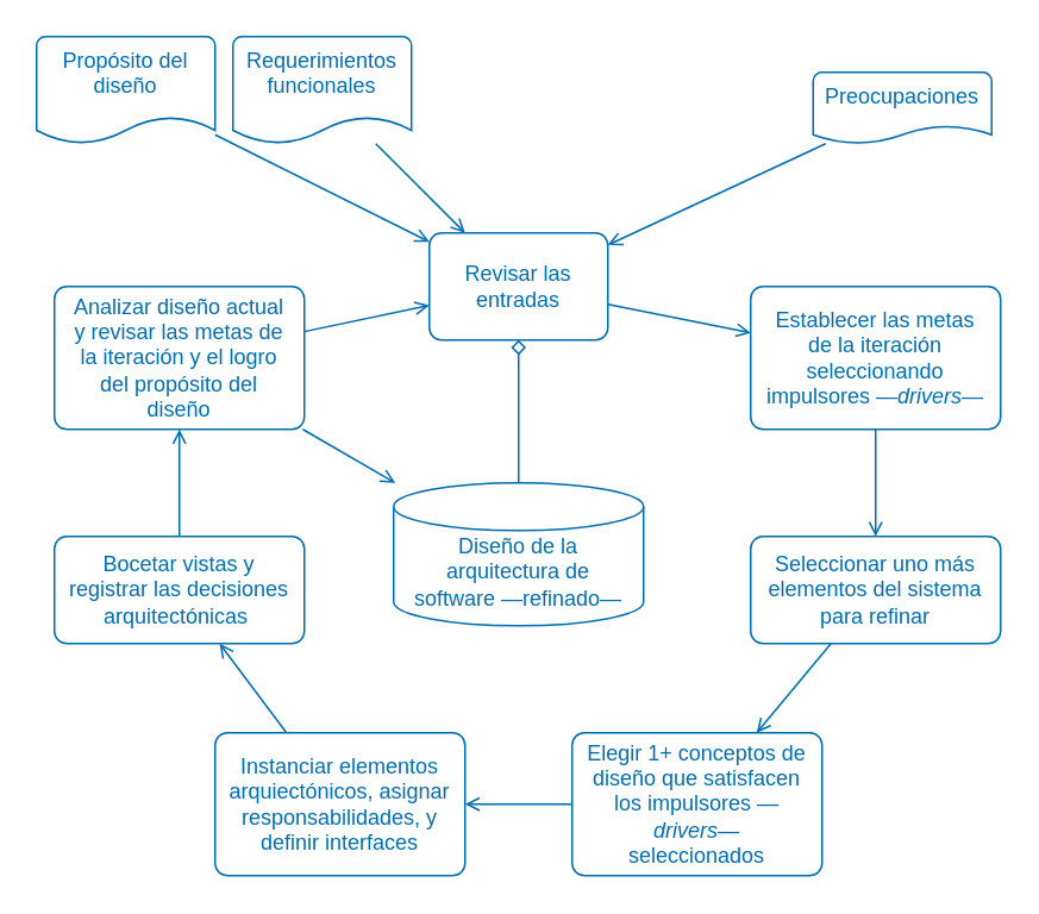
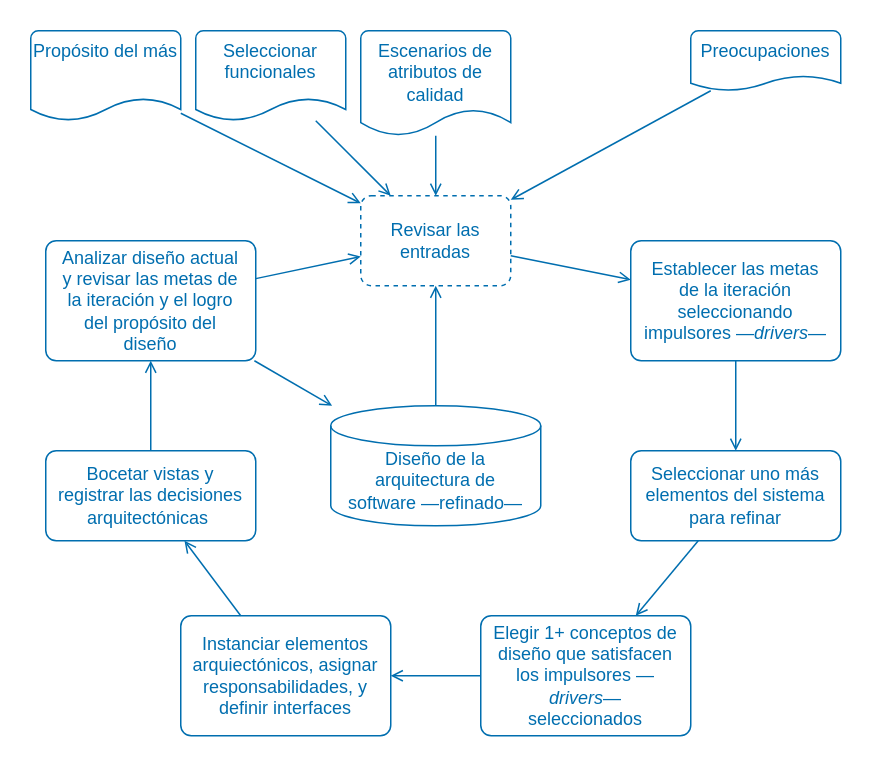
  <mxCell id="0" />
  <mxCell id="1" parent="0" />
- <mxCell id="2" value="Propósito del diseño" style="strokeWidth=1;html=1;shape=mxgraph.flowchart.document2;whiteSpace=wrap;size=0.25;verticalAlign=top;fillColor=none;fontColor=#006EAF;strokeColor=#006EAF;" parent="1" vertex="1"><mxGeometry x="20" y="20" width="100" height="60" as="geometry" /></mxCell>
- <mxCell id="3" value="Requerimientos funcionales" style="strokeWidth=1;html=1;shape=mxgraph.flowchart.document2;whiteSpace=wrap;size=0.25;verticalAlign=top;fillColor=none;fontColor=#006EAF;strokeColor=#006EAF;" parent="1" vertex="1"><mxGeometry x="130" y="20" width="100" height="60" as="geometry" /></mxCell>
- <mxCell id="5" value="Preocupaciones" style="strokeWidth=1;html=1;shape=mxgraph.flowchart.document2;whiteSpace=wrap;size=0.25;verticalAlign=top;fillColor=none;fontColor=#006EAF;strokeColor=#006EAF;" parent="1" vertex="1"><mxGeometry x="455" y="40" width="100" height="40" as="geometry" /></mxCell>
- <mxCell id="6" value="Revisar las entradas" style="rounded=1;whiteSpace=wrap;html=1;absoluteArcSize=1;arcSize=14;strokeWidth=1;fillColor=none;fontColor=#006EAF;strokeColor=#006EAF;" parent="1" vertex="1"><mxGeometry x="240" y="130" width="100" height="60" as="geometry" /></mxCell>
+ <mxCell id="2" value="Propósito del más" style="strokeWidth=1;html=1;shape=mxgraph.flowchart.document2;whiteSpace=wrap;size=0.25;verticalAlign=top;fillColor=none;fontColor=#006EAF;strokeColor=#006EAF;" parent="1" vertex="1"><mxGeometry x="20" y="20" width="100" height="60" as="geometry" /></mxCell>
+ <mxCell id="3" value="Seleccionar funcionales" style="strokeWidth=1;html=1;shape=mxgraph.flowchart.document2;whiteSpace=wrap;size=0.25;verticalAlign=top;fillColor=none;fontColor=#006EAF;strokeColor=#006EAF;" parent="1" vertex="1"><mxGeometry x="130" y="20" width="100" height="60" as="geometry" /></mxCell>
+ <mxCell id="4" value="Escenarios de atributos de calidad" style="strokeWidth=1;html=1;shape=mxgraph.flowchart.document2;whiteSpace=wrap;size=0.25;verticalAlign=top;fillColor=none;fontColor=#006EAF;strokeColor=#006EAF;" parent="1" vertex="1"><mxGeometry x="240" y="20" width="100" height="70" as="geometry" /></mxCell>
+ <mxCell id="5" value="Preocupaciones" style="strokeWidth=1;html=1;shape=mxgraph.flowchart.document2;whiteSpace=wrap;size=0.25;verticalAlign=top;fillColor=none;fontColor=#006EAF;strokeColor=#006EAF;" parent="1" vertex="1"><mxGeometry x="460" y="20" width="100" height="40" as="geometry" /></mxCell>
+ <mxCell id="6" value="Revisar las entradas" style="rounded=1;whiteSpace=wrap;html=1;absoluteArcSize=1;arcSize=14;strokeWidth=1;fillColor=none;fontColor=#006EAF;strokeColor=#006EAF;dashed=1;" parent="1" vertex="1"><mxGeometry x="240" y="130" width="100" height="60" as="geometry" /></mxCell>
  <mxCell id="7" value="Establecer las metas de la iteración seleccionando impulsores —&lt;i&gt;drivers&lt;/i&gt;—" style="rounded=1;whiteSpace=wrap;html=1;absoluteArcSize=1;arcSize=14;strokeWidth=1;fillColor=none;fontColor=#006EAF;strokeColor=#006EAF;spacingLeft=6;spacingRight=6;" parent="1" vertex="1"><mxGeometry x="420" y="160" width="140" height="80" as="geometry" /></mxCell>
  <mxCell id="8" value="Seleccionar uno más elementos del sistema para refinar" style="rounded=1;whiteSpace=wrap;html=1;absoluteArcSize=1;arcSize=14;strokeWidth=1;fillColor=none;fontColor=#006EAF;strokeColor=#006EAF;spacingLeft=6;spacingRight=6;" parent="1" vertex="1"><mxGeometry x="420" y="300" width="140" height="60" as="geometry" /></mxCell>
  <mxCell id="9" value="Elegir 1+ conceptos de diseño que satisfacen los impulsores —&lt;i&gt;drivers&lt;/i&gt;— seleccionados" style="rounded=1;whiteSpace=wrap;html=1;absoluteArcSize=1;arcSize=14;strokeWidth=1;fillColor=none;fontColor=#006EAF;strokeColor=#006EAF;spacingLeft=6;spacingRight=6;" parent="1" vertex="1"><mxGeometry x="320" y="410" width="140" height="80" as="geometry" /></mxCell>
  <mxCell id="10" value="Instanciar elementos arquiectónicos, asignar responsabilidades, y definir interfaces" style="rounded=1;whiteSpace=wrap;html=1;absoluteArcSize=1;arcSize=14;strokeWidth=1;fillColor=none;fontColor=#006EAF;strokeColor=#006EAF;spacingLeft=6;spacingRight=6;" parent="1" vertex="1"><mxGeometry x="120" y="410" width="140" height="80" as="geometry" /></mxCell>
  <mxCell id="11" value="Bocetar vistas y registrar las decisiones arquitectónicas&amp;nbsp;" style="rounded=1;whiteSpace=wrap;html=1;absoluteArcSize=1;arcSize=14;strokeWidth=1;fillColor=none;fontColor=#006EAF;strokeColor=#006EAF;spacingLeft=6;spacingRight=6;" parent="1" vertex="1"><mxGeometry x="30" y="300" width="140" height="60" as="geometry" /></mxCell>
  <mxCell id="12" value="" style="edgeStyle=none;html=1;endArrow=open;endFill=0;fillColor=#1ba1e2;strokeColor=#006EAF;fontColor=#006EAF;" parent="1" source="2" target="6" edge="1"><mxGeometry relative="1" as="geometry" /></mxCell>
  <mxCell id="13" value="Analizar diseño actual y revisar las metas de la iteración y el logro del propósito del diseño" style="rounded=1;whiteSpace=wrap;html=1;absoluteArcSize=1;arcSize=14;strokeWidth=1;fillColor=none;fontColor=#006EAF;strokeColor=#006EAF;spacingLeft=6;spacingRight=6;" parent="1" vertex="1"><mxGeometry x="30" y="160" width="140" height="80" as="geometry" /></mxCell>
  <mxCell id="14" value="Diseño de la arquitectura de software —refinado—" style="strokeWidth=1;html=1;shape=mxgraph.flowchart.database;whiteSpace=wrap;fillColor=none;fontColor=#006EAF;strokeColor=#006EAF;spacingLeft=6;spacingRight=6;verticalAlign=bottom;spacingBottom=6;" parent="1" vertex="1"><mxGeometry x="220" y="270" width="140" height="80" as="geometry" /></mxCell>
  <mxCell id="15" value="" style="edgeStyle=none;html=1;endArrow=open;endFill=0;fillColor=#1ba1e2;strokeColor=#006EAF;fontColor=#006EAF;" parent="1" source="3" target="6" edge="1"><mxGeometry relative="1" as="geometry"><mxPoint x="130" y="85" as="sourcePoint" /><mxPoint x="250" y="145" as="targetPoint" /></mxGeometry></mxCell>
+ <mxCell id="16" value="" style="edgeStyle=none;html=1;endArrow=open;endFill=0;fillColor=#1ba1e2;strokeColor=#006EAF;fontColor=#006EAF;" parent="1" source="4" target="6" edge="1"><mxGeometry relative="1" as="geometry"><mxPoint x="220" y="90" as="sourcePoint" /><mxPoint x="270" y="140" as="targetPoint" /></mxGeometry></mxCell>
  <mxCell id="17" value="" style="edgeStyle=none;html=1;endArrow=open;endFill=0;fillColor=#1ba1e2;strokeColor=#006EAF;fontColor=#006EAF;" parent="1" source="5" target="6" edge="1"><mxGeometry relative="1" as="geometry"><mxPoint x="391.667" y="70" as="sourcePoint" /><mxPoint x="327.5" y="140" as="targetPoint" /></mxGeometry></mxCell>
  <mxCell id="18" value="" style="edgeStyle=none;html=1;endArrow=open;endFill=0;fillColor=#1ba1e2;strokeColor=#006EAF;fontColor=#006EAF;" parent="1" source="6" target="7" edge="1"><mxGeometry relative="1" as="geometry"><mxPoint x="483.333" y="70" as="sourcePoint" /><mxPoint x="350" y="142.727" as="targetPoint" /></mxGeometry></mxCell>
  <mxCell id="19" value="" style="edgeStyle=none;html=1;endArrow=open;endFill=0;fillColor=#1ba1e2;strokeColor=#006EAF;fontColor=#006EAF;" parent="1" source="7" target="8" edge="1"><mxGeometry relative="1" as="geometry"><mxPoint x="350" y="177.5" as="sourcePoint" /><mxPoint x="430" y="189.5" as="targetPoint" /></mxGeometry></mxCell>
  <mxCell id="20" value="" style="edgeStyle=none;html=1;endArrow=open;endFill=0;fillColor=#1ba1e2;strokeColor=#006EAF;fontColor=#006EAF;" parent="1" source="8" target="9" edge="1"><mxGeometry relative="1" as="geometry"><mxPoint x="500" y="240" as="sourcePoint" /><mxPoint x="500" y="300" as="targetPoint" /></mxGeometry></mxCell>
  <mxCell id="21" value="" style="edgeStyle=none;html=1;endArrow=open;endFill=0;fillColor=#1ba1e2;strokeColor=#006EAF;fontColor=#006EAF;" parent="1" source="9" target="10" edge="1"><mxGeometry relative="1" as="geometry"><mxPoint x="476.923" y="360" as="sourcePoint" /><mxPoint x="430.769" y="420" as="targetPoint" /></mxGeometry></mxCell>
  <mxCell id="22" value="" style="edgeStyle=none;html=1;endArrow=open;endFill=0;fillColor=#1ba1e2;strokeColor=#006EAF;fontColor=#006EAF;" parent="1" source="10" target="11" edge="1"><mxGeometry relative="1" as="geometry"><mxPoint x="330" y="460" as="sourcePoint" /><mxPoint x="270" y="460" as="targetPoint" /></mxGeometry></mxCell>
  <mxCell id="23" value="" style="edgeStyle=none;html=1;endArrow=open;endFill=0;fillColor=#1ba1e2;strokeColor=#006EAF;fontColor=#006EAF;" parent="1" source="11" target="13" edge="1"><mxGeometry relative="1" as="geometry"><mxPoint x="174.286" y="420" as="sourcePoint" /><mxPoint x="129.286" y="350" as="targetPoint" /></mxGeometry></mxCell>
  <mxCell id="24" value="" style="edgeStyle=none;html=1;endArrow=open;endFill=0;fillColor=#1ba1e2;strokeColor=#006EAF;fontColor=#006EAF;" parent="1" source="13" target="6" edge="1"><mxGeometry relative="1" as="geometry"><mxPoint x="110" y="290" as="sourcePoint" /><mxPoint x="110" y="240" as="targetPoint" /></mxGeometry></mxCell>
- <mxCell id="25" value="" style="edgeStyle=none;html=1;endArrow=diamond;endFill=0;fillColor=#1ba1e2;strokeColor=#006EAF;fontColor=#006EAF;" parent="1" source="14" target="6" edge="1"><mxGeometry relative="1" as="geometry"><mxPoint x="130" y="85" as="sourcePoint" /><mxPoint x="250" y="145" as="targetPoint" /></mxGeometry></mxCell>
+ <mxCell id="25" value="" style="edgeStyle=none;html=1;endArrow=open;endFill=0;fillColor=#1ba1e2;strokeColor=#006EAF;fontColor=#006EAF;" parent="1" source="14" target="6" edge="1"><mxGeometry relative="1" as="geometry"><mxPoint x="130" y="85" as="sourcePoint" /><mxPoint x="250" y="145" as="targetPoint" /></mxGeometry></mxCell>
  <mxCell id="26" value="" style="edgeStyle=none;html=1;endArrow=open;endFill=0;fillColor=#1ba1e2;strokeColor=#006EAF;fontColor=#006EAF;" parent="1" source="13" target="14" edge="1"><mxGeometry relative="1" as="geometry"><mxPoint x="180" y="188.947" as="sourcePoint" /><mxPoint x="250" y="177.895" as="targetPoint" /></mxGeometry></mxCell>
